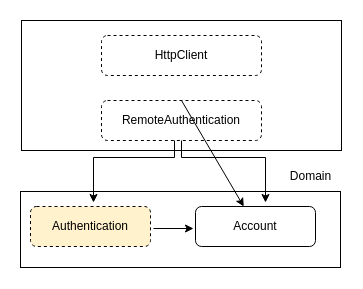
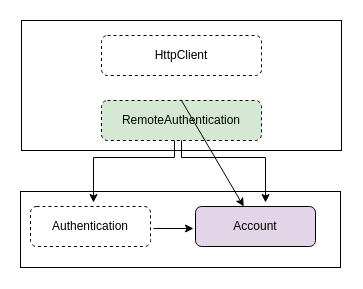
  <mxCell id="0" />
  <mxCell id="1" parent="0" />
  <mxCell id="2" value="" style="rounded=0;whiteSpace=wrap;html=1;" vertex="1" parent="1"><mxGeometry x="20" y="191" width="320" height="76" as="geometry" /></mxCell>
  <mxCell id="3" value="" style="rounded=0;whiteSpace=wrap;html=1;" vertex="1" parent="1"><mxGeometry x="21" y="20" width="320" height="130" as="geometry" /></mxCell>
- <mxCell id="4" value="Authentication" style="rounded=1;whiteSpace=wrap;html=1;dashed=1;fillColor=#fff2cc;" vertex="1" parent="1"><mxGeometry x="30" y="206" width="120" height="40" as="geometry" /></mxCell>
- <mxCell id="5" value="Domain" style="text;html=1;align=center;verticalAlign=middle;resizable=0;points=[];autosize=1;strokeColor=none;fillColor=none;" vertex="1" parent="1"><mxGeometry x="280" y="161" width="60" height="30" as="geometry" /></mxCell>
- <mxCell id="6" value="Account" style="rounded=1;whiteSpace=wrap;html=1;" vertex="1" parent="1"><mxGeometry x="195" y="206" width="120" height="40" as="geometry" /></mxCell>
+ <mxCell id="4" value="Authentication" style="rounded=1;whiteSpace=wrap;html=1;dashed=1;" vertex="1" parent="1"><mxGeometry x="30" y="206" width="120" height="40" as="geometry" /></mxCell>
+ <mxCell id="6" value="Account" style="rounded=1;whiteSpace=wrap;html=1;fillColor=#e1d5e7;" vertex="1" parent="1"><mxGeometry x="195" y="206" width="120" height="40" as="geometry" /></mxCell>
  <mxCell id="7" value="" style="endArrow=classic;html=1;rounded=0;" edge="1" parent="1"><mxGeometry width="50" height="50" relative="1" as="geometry"><mxPoint x="153" y="228" as="sourcePoint" /><mxPoint x="193" y="228" as="targetPoint" /></mxGeometry></mxCell>
  <mxCell id="8" value="HttpClient" style="rounded=1;whiteSpace=wrap;html=1;dashed=1;" vertex="1" parent="1"><mxGeometry x="101" y="35" width="160" height="40" as="geometry" /></mxCell>
  <mxCell id="9" value="" style="endArrow=classic;html=1;rounded=0;entryX=0.5;entryY=0;entryDx=0;entryDy=0;" edge="1" parent="1"><mxGeometry width="50" height="50" relative="1" as="geometry"><mxPoint x="174" y="137" as="sourcePoint" /><mxPoint x="93" y="202" as="targetPoint" /><Array as="points"><mxPoint x="174" y="157" /><mxPoint x="93" y="157" /></Array></mxGeometry></mxCell>
  <mxCell id="10" value="" style="edgeStyle=orthogonalEdgeStyle;rounded=0;orthogonalLoop=1;jettySize=auto;html=1;" edge="1" parent="1"><mxGeometry relative="1" as="geometry"><mxPoint x="181" y="137" as="sourcePoint" /><mxPoint x="265" y="202" as="targetPoint" /><Array as="points"><mxPoint x="181" y="157" /><mxPoint x="265" y="157" /></Array></mxGeometry></mxCell>
- <mxCell id="11" value="RemoteAuthentication" style="rounded=1;whiteSpace=wrap;html=1;dashed=1;" vertex="1" parent="1"><mxGeometry x="101" y="100" width="160" height="40" as="geometry" /></mxCell>
+ <mxCell id="11" value="RemoteAuthentication" style="rounded=1;whiteSpace=wrap;html=1;dashed=1;fillColor=#d5e8d4;" vertex="1" parent="1"><mxGeometry x="101" y="100" width="160" height="40" as="geometry" /></mxCell>
  <mxCell id="12" value="" style="endArrow=classic;html=1;rounded=0;exitX=0.5;exitY=0;exitDx=0;exitDy=0;" edge="1" parent="1" source="11" target="6"><mxGeometry width="50" height="50" relative="1" as="geometry"><mxPoint x="161" y="90" as="sourcePoint" /><mxPoint x="201" y="90" as="targetPoint" /></mxGeometry></mxCell>
